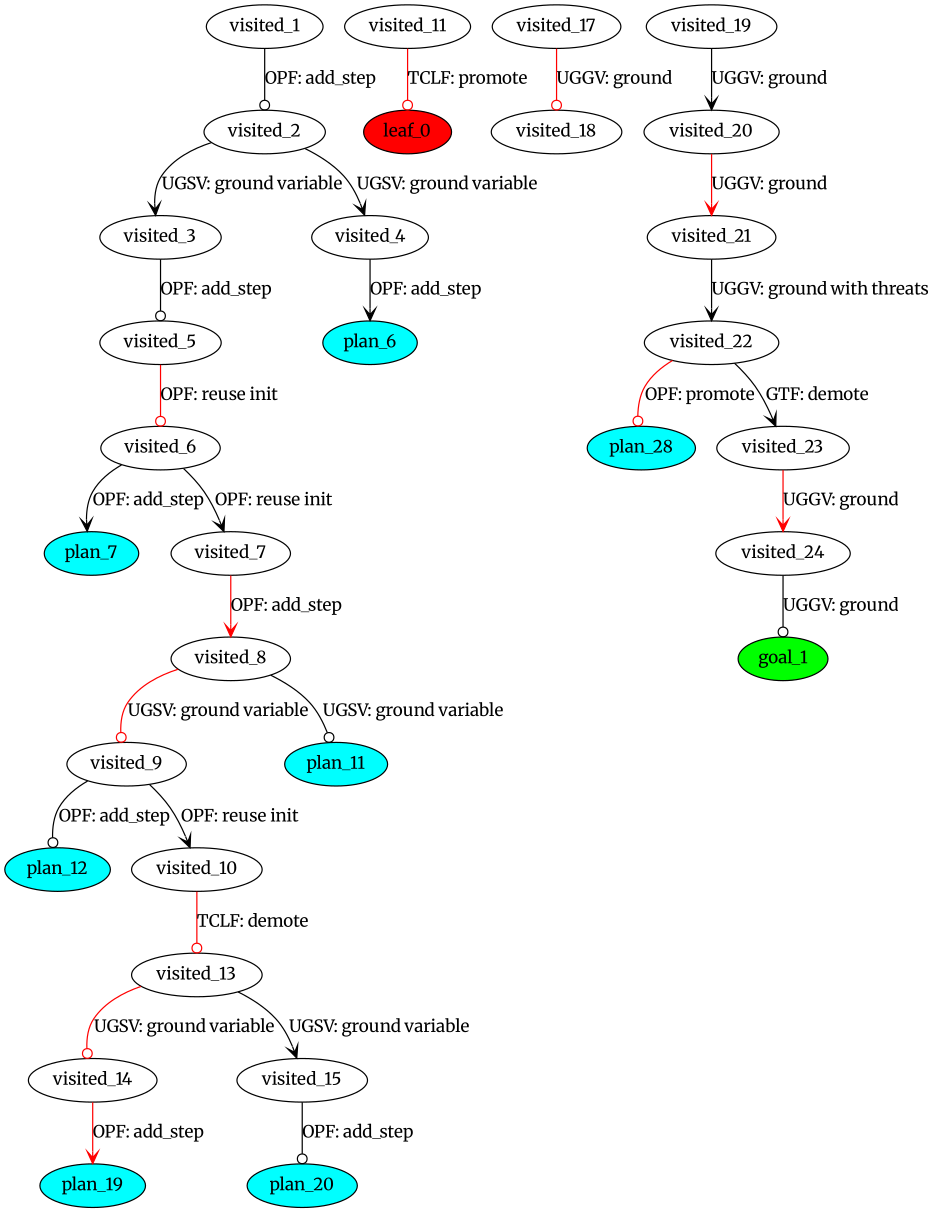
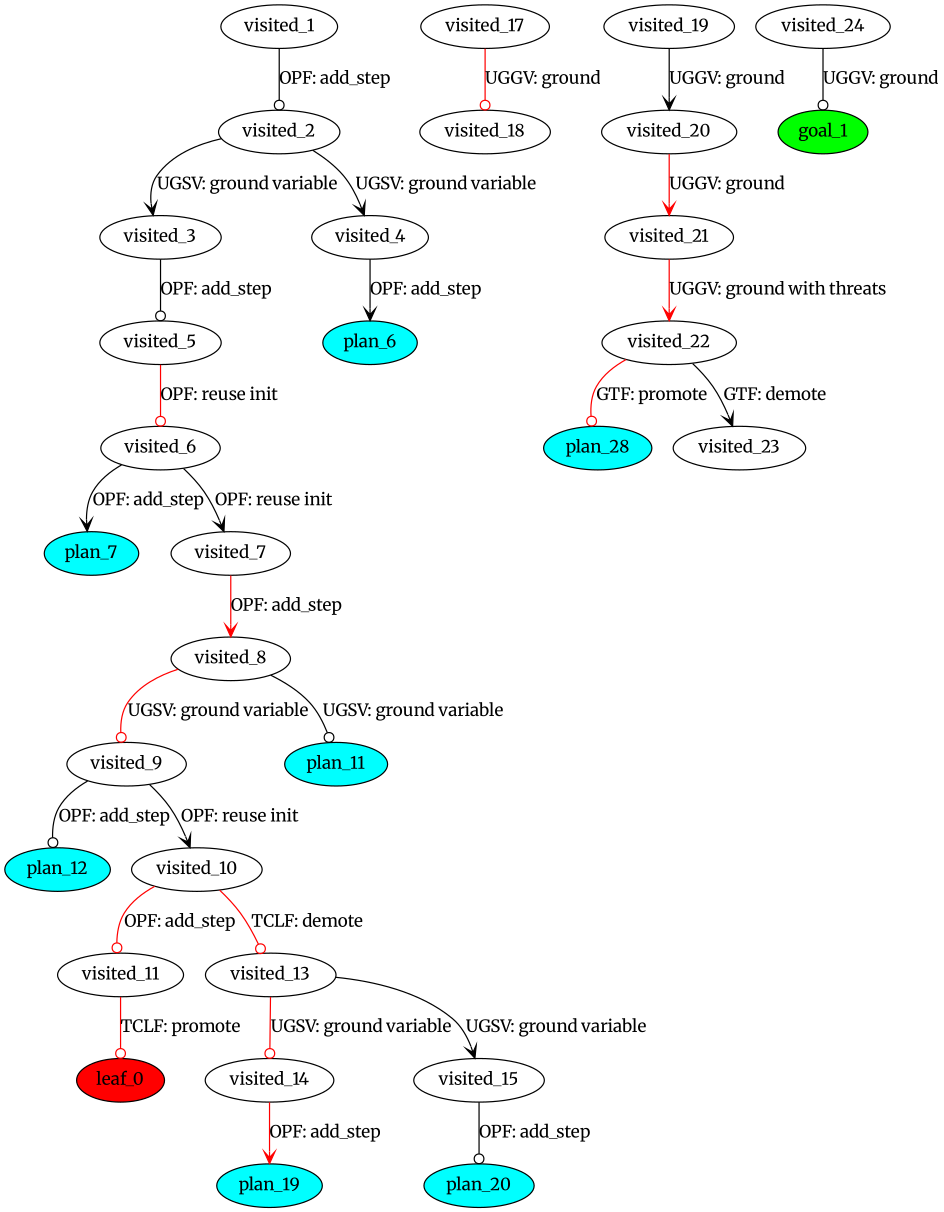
  digraph {
    fontname=Merriweather
    node [fillcolor=white fontname=Merriweather style=filled]
    edge [arrowhead=odot color=black fontname=Merriweather]
    n1 [label=visited_1]
    n2 [label=visited_2]
    n3 [label=visited_3]
    n4 [label=visited_4]
    n5 [label=visited_5]
    n6 [fillcolor=cyan label=plan_6]
    n7 [label=visited_6]
    n8 [fillcolor=cyan label=plan_7]
    n9 [label=visited_7]
    n10 [label=visited_8]
    n11 [label=visited_9]
    n12 [fillcolor=cyan label=plan_11]
    n13 [fillcolor=cyan label=plan_12]
    n14 [label=visited_10]
    n15 [label=visited_11]
    n16 [label=visited_13]
    n17 [fillcolor=red label=leaf_0]
    n18 [label=visited_14]
    n19 [label=visited_15]
    n20 [fillcolor=cyan label=plan_19]
    n21 [fillcolor=cyan label=plan_20]
    n22 [label=visited_17]
    n23 [label=visited_18]
    n24 [label=visited_19]
    n25 [label=visited_20]
    n26 [label=visited_21]
    n27 [label=visited_22]
    n28 [fillcolor=cyan label=plan_28]
    n29 [label=visited_23]
    n30 [label=visited_24]
    n31 [fillcolor=green label=goal_1]
    n1 -> n2 [label="OPF: add_step"]
    n2 -> n3 [arrowhead=vee label="UGSV: ground variable"]
    n2 -> n4 [arrowhead=vee label="UGSV: ground variable"]
    n3 -> n5 [label="OPF: add_step"]
    n4 -> n6 [arrowhead=vee label="OPF: add_step"]
    n5 -> n7 [color=red label="OPF: reuse init"]
    n7 -> n8 [arrowhead=vee label="OPF: add_step"]
    n7 -> n9 [arrowhead=vee label="OPF: reuse init"]
    n9 -> n10 [arrowhead=vee color=red label="OPF: add_step"]
    n10 -> n11 [color=red label="UGSV: ground variable"]
    n10 -> n12 [label="UGSV: ground variable"]
    n11 -> n13 [label="OPF: add_step"]
    n11 -> n14 [arrowhead=vee label="OPF: reuse init"]
+   n14 -> n15 [color=red label="OPF: add_step"]
    n14 -> n16 [color=red label="TCLF: demote"]
    n15 -> n17 [color=red label="TCLF: promote"]
    n16 -> n18 [color=red label="UGSV: ground variable"]
    n16 -> n19 [arrowhead=vee label="UGSV: ground variable"]
    n18 -> n20 [arrowhead=vee color=red label="OPF: add_step"]
    n19 -> n21 [label="OPF: add_step"]
    n22 -> n23 [color=red label="UGGV: ground"]
    n24 -> n25 [arrowhead=vee label="UGGV: ground"]
    n25 -> n26 [arrowhead=vee color=red label="UGGV: ground"]
-   n26 -> n27 [arrowhead=vee label="UGGV: ground with threats"]
-   n27 -> n28 [color=red label="OPF: promote"]
+   n26 -> n27 [arrowhead=vee color=red label="UGGV: ground with threats"]
+   n27 -> n28 [color=red label="GTF: promote"]
    n27 -> n29 [arrowhead=vee label="GTF: demote"]
-   n29 -> n30 [arrowhead=vee color=red label="UGGV: ground"]
    n30 -> n31 [label="UGGV: ground"]
  }
